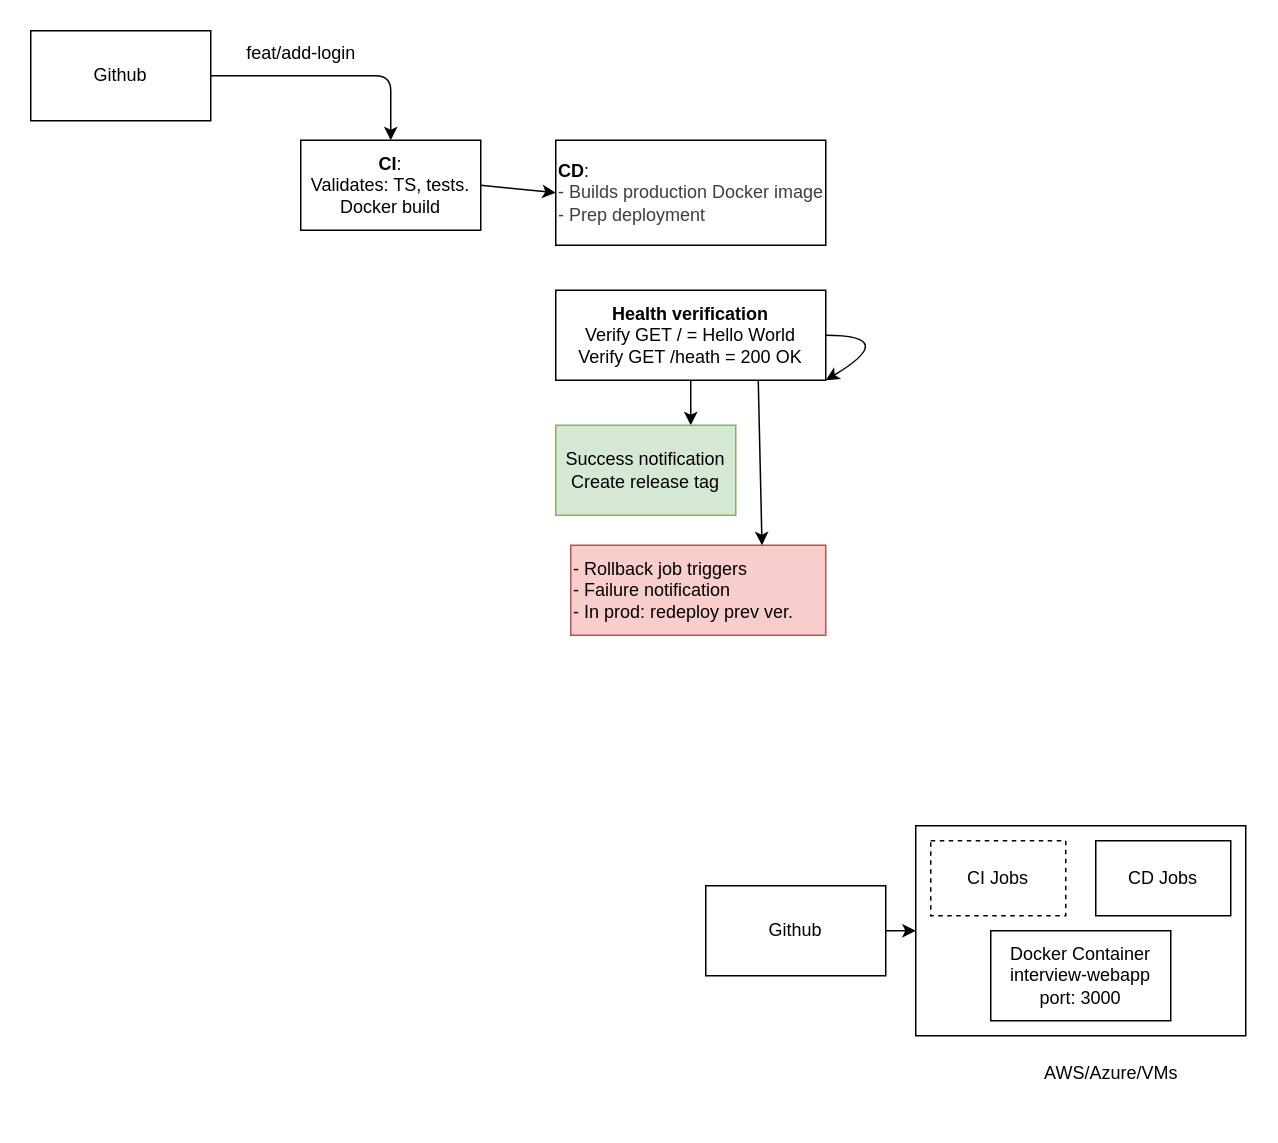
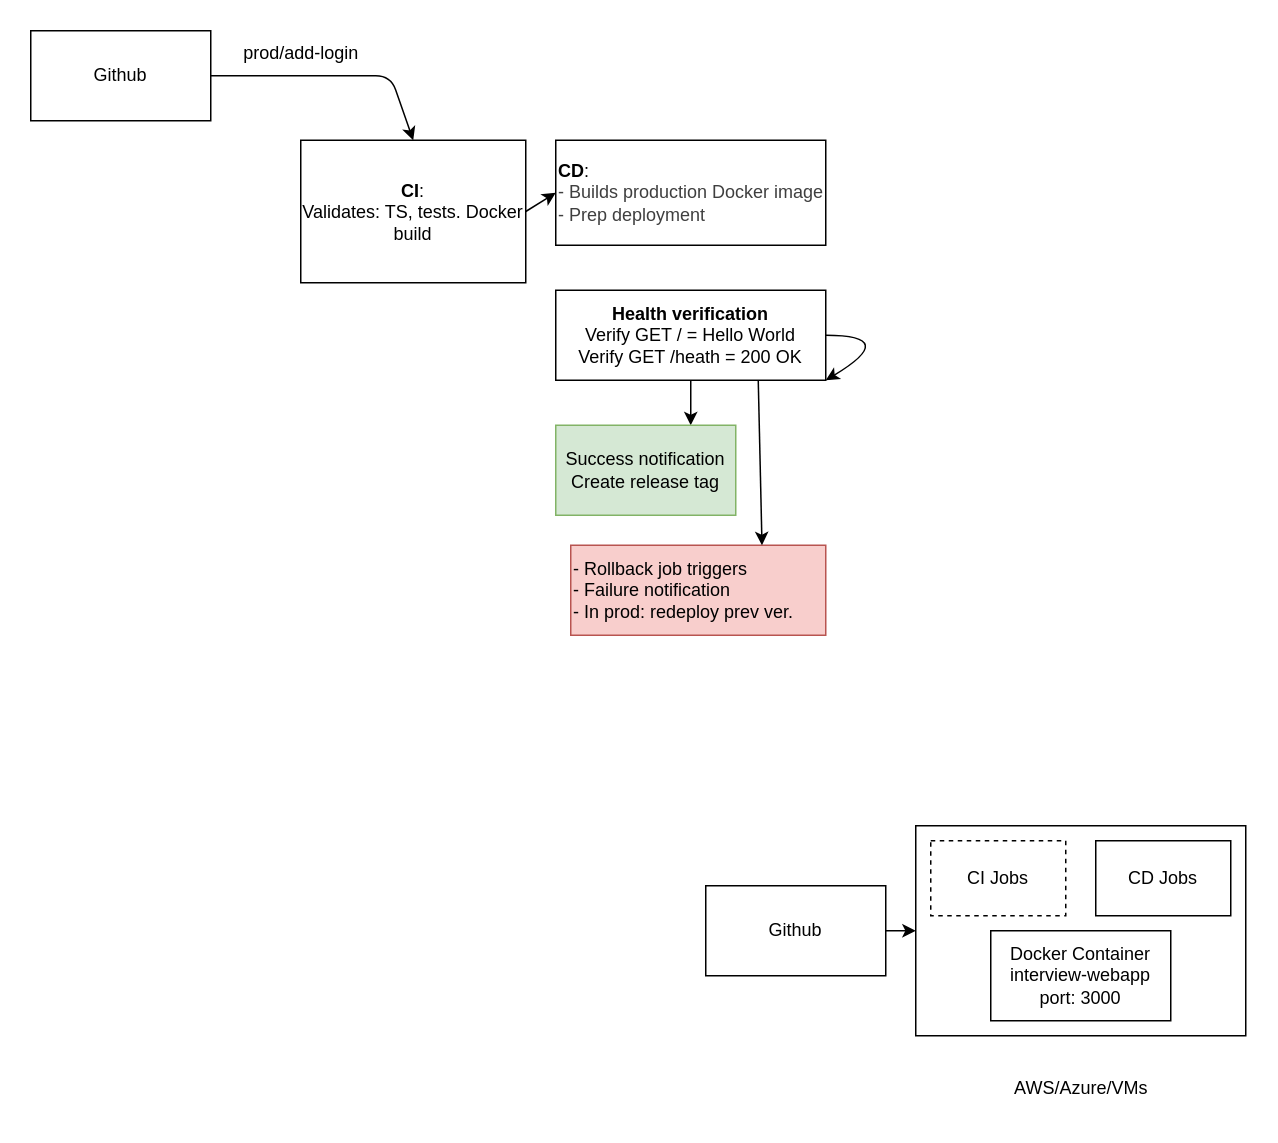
  <mxCell id="0" />
  <mxCell id="1" parent="0" />
  <mxCell id="2" style="edgeStyle=none;html=1;exitX=1;exitY=0.5;exitDx=0;exitDy=0;entryX=0;entryY=0.5;entryDx=0;entryDy=0;" edge="1" parent="1" source="3" target="4"><mxGeometry relative="1" as="geometry" /></mxCell>
  <mxCell id="3" value="Github" style="whiteSpace=wrap;html=1;" vertex="1" parent="1"><mxGeometry x="470" y="590" width="120" height="60" as="geometry" /></mxCell>
  <mxCell id="4" value="" style="whiteSpace=wrap;html=1;" vertex="1" parent="1"><mxGeometry x="610" y="550" width="220" height="140" as="geometry" /></mxCell>
  <mxCell id="5" value="CI Jobs" style="whiteSpace=wrap;html=1;dashed=1;" vertex="1" parent="1"><mxGeometry x="620" y="560" width="90" height="50" as="geometry" /></mxCell>
  <mxCell id="6" value="CD Jobs" style="whiteSpace=wrap;html=1;" vertex="1" parent="1"><mxGeometry x="730" y="560" width="90" height="50" as="geometry" /></mxCell>
  <mxCell id="7" value="Docker Container&lt;br&gt;interview-webapp&lt;br&gt;port: 3000" style="whiteSpace=wrap;html=1;" vertex="1" parent="1"><mxGeometry x="660" y="620" width="120" height="60" as="geometry" /></mxCell>
- <mxCell id="8" value="AWS/Azure/VMs" style="text;html=1;align=center;verticalAlign=middle;resizable=0;points=[];autosize=1;strokeColor=none;fillColor=none;" vertex="1" parent="1"><mxGeometry x="685" y="700" width="110" height="30" as="geometry" /></mxCell>
+ <mxCell id="8" value="AWS/Azure/VMs" style="text;html=1;align=center;verticalAlign=middle;resizable=0;points=[];autosize=1;strokeColor=none;fillColor=none;" vertex="1" parent="1"><mxGeometry x="665" y="710" width="110" height="30" as="geometry" /></mxCell>
  <mxCell id="9" style="edgeStyle=none;html=1;exitX=1;exitY=0.5;exitDx=0;exitDy=0;entryX=0.5;entryY=0;entryDx=0;entryDy=0;" edge="1" parent="1" source="10" target="12"><mxGeometry relative="1" as="geometry"><Array as="points"><mxPoint x="260" y="50" /></Array></mxGeometry></mxCell>
  <mxCell id="10" value="Github" style="whiteSpace=wrap;html=1;" vertex="1" parent="1"><mxGeometry x="20" y="20" width="120" height="60" as="geometry" /></mxCell>
  <mxCell id="11" style="edgeStyle=none;html=1;exitX=1;exitY=0.5;exitDx=0;exitDy=0;entryX=0;entryY=0.5;entryDx=0;entryDy=0;" edge="1" parent="1" source="12" target="14"><mxGeometry relative="1" as="geometry" /></mxCell>
- <mxCell id="12" value="&lt;b&gt;CI&lt;/b&gt;:&lt;br&gt;Validates: TS, tests. Docker build" style="whiteSpace=wrap;html=1;" vertex="1" parent="1"><mxGeometry x="200" y="93" width="120" height="60" as="geometry" /></mxCell>
- <mxCell id="13" value="feat/add-login" style="text;html=1;align=center;verticalAlign=middle;resizable=0;points=[];autosize=1;strokeColor=none;fillColor=none;" vertex="1" parent="1"><mxGeometry x="150" y="20" width="100" height="30" as="geometry" /></mxCell>
+ <mxCell id="12" value="&lt;b&gt;CI&lt;/b&gt;:&lt;br&gt;Validates: TS, tests. Docker build" style="whiteSpace=wrap;html=1;" vertex="1" parent="1"><mxGeometry x="200" y="93" width="150" height="95" as="geometry" /></mxCell>
+ <mxCell id="13" value="prod/add-login" style="text;html=1;align=center;verticalAlign=middle;resizable=0;points=[];autosize=1;strokeColor=none;fillColor=none;" vertex="1" parent="1"><mxGeometry x="150" y="20" width="100" height="30" as="geometry" /></mxCell>
  <mxCell id="14" value="&lt;b&gt;CD&lt;/b&gt;:&lt;br&gt;&lt;span style=&quot;color: rgb(63, 63, 63); background-color: transparent;&quot;&gt;- Builds production Docker image&lt;br&gt;&lt;/span&gt;&lt;span style=&quot;color: rgb(63, 63, 63); background-color: transparent;&quot;&gt;- Prep deployment&lt;/span&gt;" style="whiteSpace=wrap;html=1;align=left;" vertex="1" parent="1"><mxGeometry x="370" y="93" width="180" height="70" as="geometry" /></mxCell>
  <mxCell id="15" style="edgeStyle=none;html=1;exitX=1;exitY=0.5;exitDx=0;exitDy=0;entryX=1;entryY=1;entryDx=0;entryDy=0;rounded=0;curved=1;elbow=vertical;" edge="1" parent="1" source="17" target="17"><mxGeometry relative="1" as="geometry"><mxPoint x="580" y="273" as="targetPoint" /><Array as="points"><mxPoint x="600" y="223" /></Array></mxGeometry></mxCell>
  <mxCell id="16" style="edgeStyle=none;html=1;exitX=0.5;exitY=1;exitDx=0;exitDy=0;entryX=0.75;entryY=0;entryDx=0;entryDy=0;" edge="1" parent="1" source="17" target="18"><mxGeometry relative="1" as="geometry" /></mxCell>
  <mxCell id="17" value="&lt;b&gt;Health verification&lt;/b&gt;&lt;br&gt;Verify GET / = Hello World&lt;br&gt;Verify GET /heath = 200 OK" style="whiteSpace=wrap;html=1;" vertex="1" parent="1"><mxGeometry x="370" y="193" width="180" height="60" as="geometry" /></mxCell>
  <mxCell id="18" value="Success notification&lt;br&gt;Create release tag" style="whiteSpace=wrap;html=1;fillColor=#d5e8d4;strokeColor=#82b366;" vertex="1" parent="1"><mxGeometry x="370" y="283" width="120" height="60" as="geometry" /></mxCell>
  <mxCell id="19" value="- Rollback job triggers&lt;br&gt;- Failure notification&lt;br&gt;- In prod: redeploy prev ver." style="whiteSpace=wrap;html=1;fillColor=#f8cecc;strokeColor=#b85450;align=left;" vertex="1" parent="1"><mxGeometry x="380" y="363" width="170" height="60" as="geometry" /></mxCell>
  <mxCell id="20" style="edgeStyle=none;html=1;exitX=0.75;exitY=1;exitDx=0;exitDy=0;entryX=0.75;entryY=0;entryDx=0;entryDy=0;" edge="1" parent="1" source="17" target="19"><mxGeometry relative="1" as="geometry"><mxPoint x="510" y="362" as="targetPoint" /></mxGeometry></mxCell>
